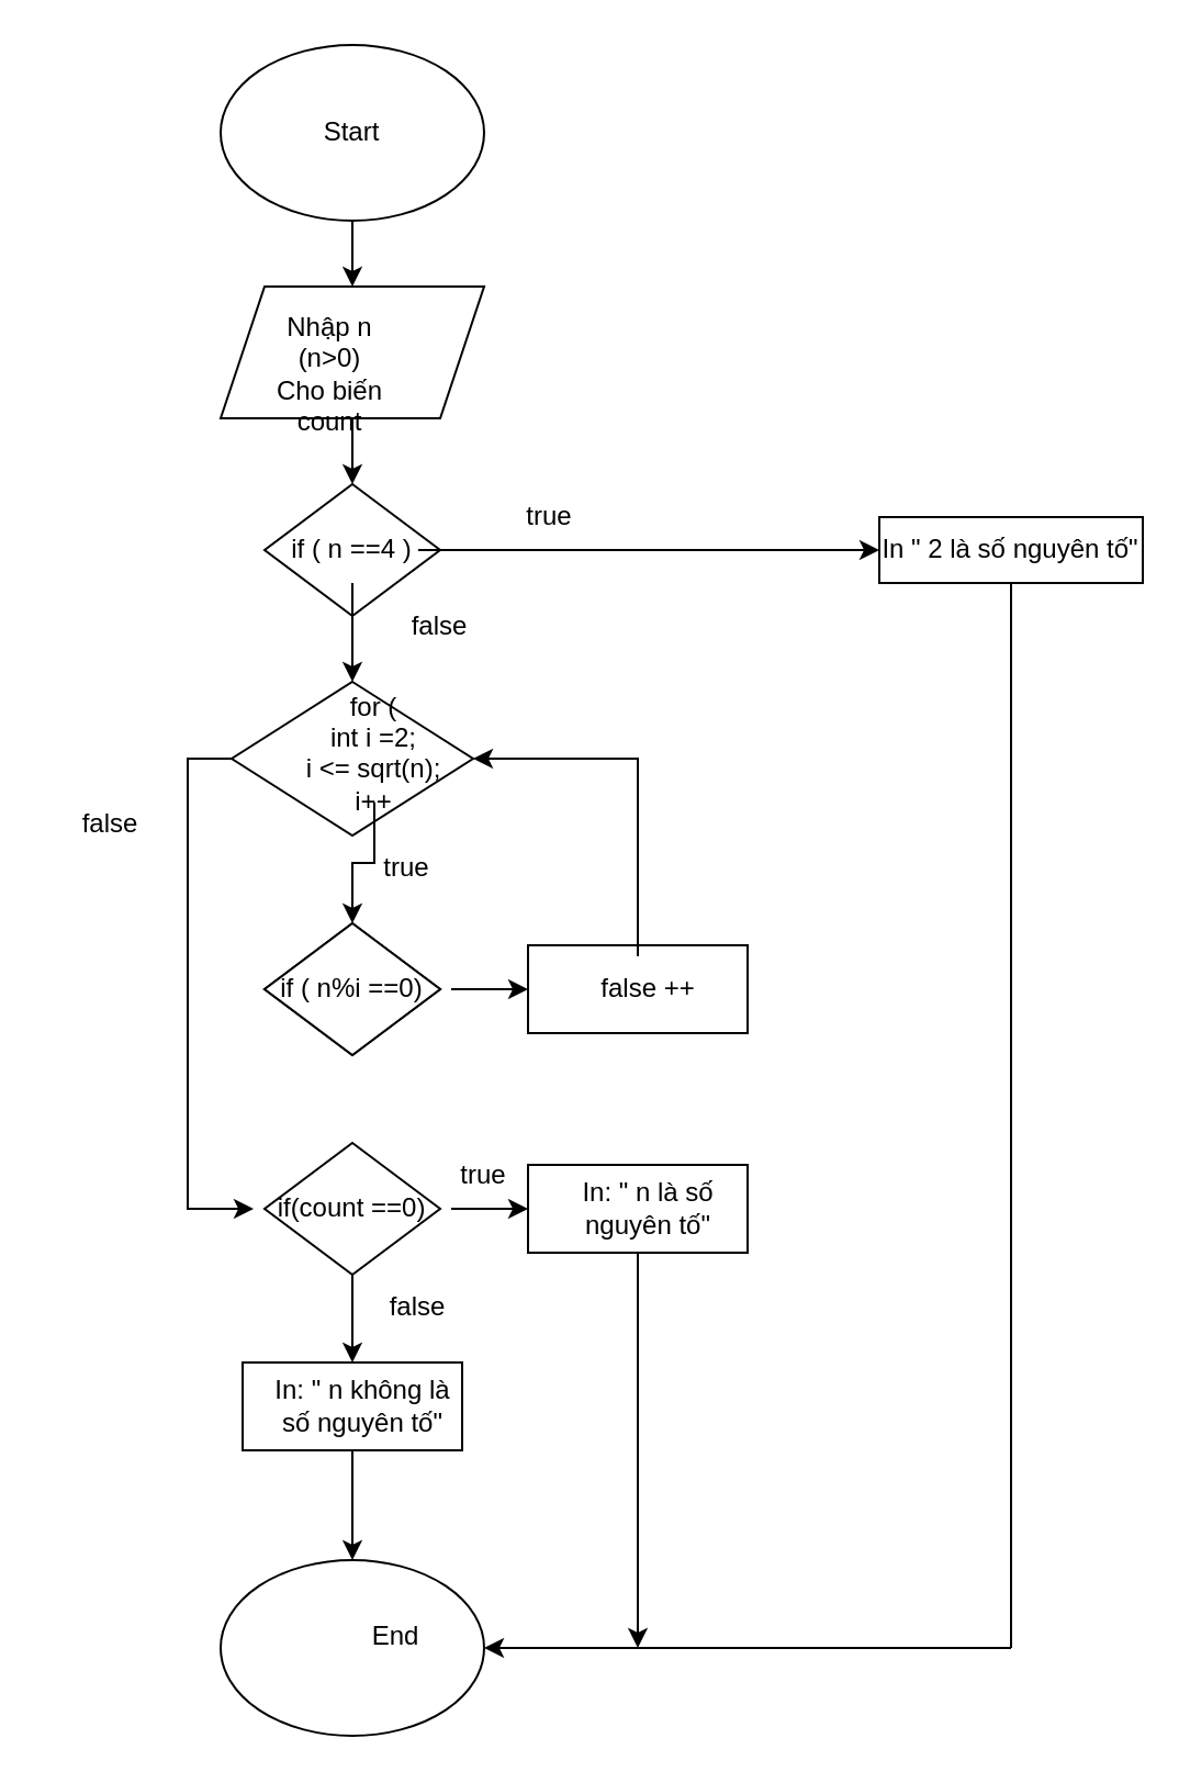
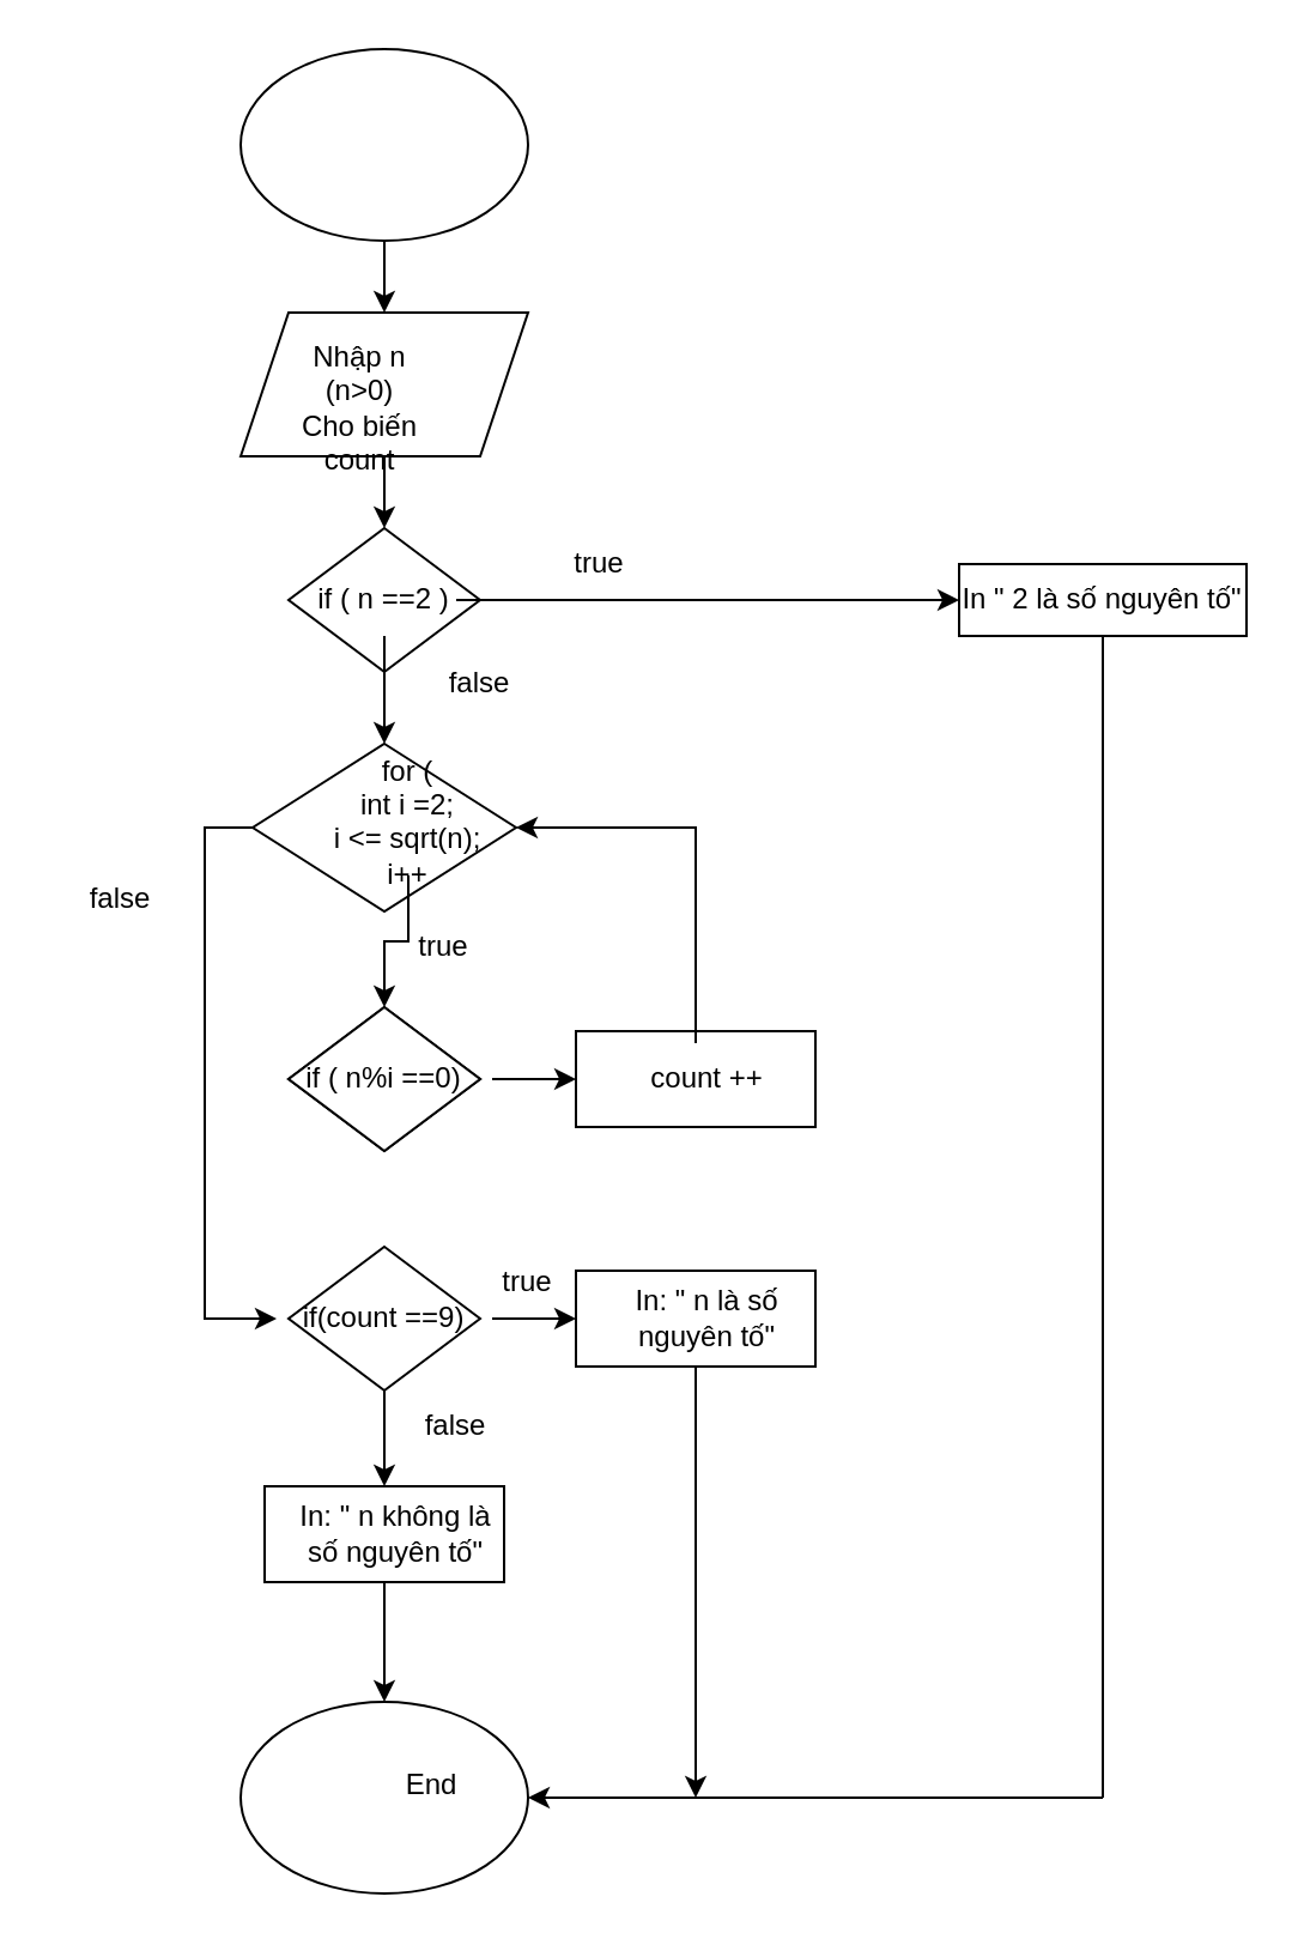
  <mxCell id="0" />
  <mxCell id="1" parent="0" />
  <mxCell id="2" style="edgeStyle=orthogonalEdgeStyle;rounded=0;orthogonalLoop=1;jettySize=auto;html=1;entryX=0.5;entryY=0;entryDx=0;entryDy=0;" edge="1" parent="1" source="3" target="8"><mxGeometry relative="1" as="geometry" /></mxCell>
  <mxCell id="3" value="" style="ellipse;whiteSpace=wrap;html=1;" vertex="1" parent="1"><mxGeometry x="100" width="120" height="80" as="geometry" y="20" /></mxCell>
- <mxCell id="4" value="Start" style="text;strokeColor=none;align=center;fillColor=none;html=1;verticalAlign=middle;whiteSpace=wrap;rounded=0;" vertex="1" parent="1"><mxGeometry x="130" y="45" width="60" height="30" as="geometry" /></mxCell>
  <mxCell id="5" value="" style="ellipse;whiteSpace=wrap;html=1;" vertex="1" parent="1"><mxGeometry x="100" y="710" width="120" height="80" as="geometry" /></mxCell>
  <mxCell id="6" value="End" style="text;strokeColor=none;align=center;fillColor=none;html=1;verticalAlign=middle;whiteSpace=wrap;rounded=0;" vertex="1" parent="1"><mxGeometry x="150" y="730" width="60" height="30" as="geometry" /></mxCell>
  <mxCell id="7" style="edgeStyle=orthogonalEdgeStyle;rounded=0;orthogonalLoop=1;jettySize=auto;html=1;entryX=0.5;entryY=0;entryDx=0;entryDy=0;" edge="1" parent="1" source="8" target="10"><mxGeometry relative="1" as="geometry" /></mxCell>
  <mxCell id="8" value="" style="shape=parallelogram;perimeter=parallelogramPerimeter;whiteSpace=wrap;html=1;fixedSize=1;" vertex="1" parent="1"><mxGeometry x="100" y="130" width="120" height="60" as="geometry" /></mxCell>
  <mxCell id="9" value="Nhập n (n&amp;gt;0)&lt;div&gt;Cho biến count&lt;/div&gt;" style="text;strokeColor=none;align=center;fillColor=none;html=1;verticalAlign=middle;whiteSpace=wrap;rounded=0;" vertex="1" parent="1"><mxGeometry x="120" y="155" width="60" height="30" as="geometry" /></mxCell>
  <mxCell id="10" value="" style="rhombus;whiteSpace=wrap;html=1;" vertex="1" parent="1"><mxGeometry x="120" y="220" width="80" height="60" as="geometry" /></mxCell>
  <mxCell id="11" style="edgeStyle=orthogonalEdgeStyle;rounded=0;orthogonalLoop=1;jettySize=auto;html=1;entryX=0;entryY=0.5;entryDx=0;entryDy=0;" edge="1" parent="1" source="13" target="14"><mxGeometry relative="1" as="geometry" /></mxCell>
  <mxCell id="12" style="edgeStyle=orthogonalEdgeStyle;rounded=0;orthogonalLoop=1;jettySize=auto;html=1;entryX=0.5;entryY=0;entryDx=0;entryDy=0;" edge="1" parent="1" source="13" target="17"><mxGeometry relative="1" as="geometry" /></mxCell>
- <mxCell id="13" value="if ( n ==4 )" style="text;strokeColor=none;align=center;fillColor=none;html=1;verticalAlign=middle;whiteSpace=wrap;rounded=0;" vertex="1" parent="1"><mxGeometry x="130" y="235" width="60" height="30" as="geometry" /></mxCell>
+ <mxCell id="13" value="if ( n ==2 )" style="text;strokeColor=none;align=center;fillColor=none;html=1;verticalAlign=middle;whiteSpace=wrap;rounded=0;" vertex="1" parent="1"><mxGeometry x="130" y="235" width="60" height="30" as="geometry" /></mxCell>
  <mxCell id="14" value="" style="rounded=0;whiteSpace=wrap;html=1;" vertex="1" parent="1"><mxGeometry x="400" y="235" width="120" height="30" as="geometry" /></mxCell>
  <mxCell id="15" value="In &quot; 2 là số nguyên tố&quot;" style="text;strokeColor=none;align=center;fillColor=none;html=1;verticalAlign=middle;whiteSpace=wrap;rounded=0;" vertex="1" parent="1"><mxGeometry x="400" y="235" width="120" height="30" as="geometry" /></mxCell>
  <mxCell id="16" style="edgeStyle=orthogonalEdgeStyle;rounded=0;orthogonalLoop=1;jettySize=auto;html=1;exitX=0;exitY=0.5;exitDx=0;exitDy=0;entryX=0;entryY=0.5;entryDx=0;entryDy=0;" edge="1" parent="1" source="17" target="33"><mxGeometry relative="1" as="geometry" /></mxCell>
  <mxCell id="17" value="" style="rhombus;whiteSpace=wrap;html=1;" vertex="1" parent="1"><mxGeometry x="105" y="310" width="110" height="70" as="geometry" /></mxCell>
  <mxCell id="18" style="edgeStyle=orthogonalEdgeStyle;rounded=0;orthogonalLoop=1;jettySize=auto;html=1;entryX=0.5;entryY=0;entryDx=0;entryDy=0;" edge="1" parent="1" source="19" target="27"><mxGeometry relative="1" as="geometry" /></mxCell>
  <mxCell id="19" value="for (&lt;div&gt;int i =2;&lt;/div&gt;&lt;div&gt;i &amp;lt;= sqrt(n);&lt;br&gt;i++&lt;br&gt;&lt;br&gt;&lt;/div&gt;" style="text;strokeColor=none;align=center;fillColor=none;html=1;verticalAlign=middle;whiteSpace=wrap;rounded=0;" vertex="1" parent="1"><mxGeometry x="130" y="335" width="80" height="30" as="geometry" /></mxCell>
  <mxCell id="20" value="" style="rhombus;whiteSpace=wrap;html=1;" vertex="1" parent="1"><mxGeometry x="120" y="420" width="80" height="60" as="geometry" /></mxCell>
  <mxCell id="21" value="if ( n%i ==0)" style="text;strokeColor=none;align=center;fillColor=none;html=1;verticalAlign=middle;whiteSpace=wrap;rounded=0;" vertex="1" parent="1"><mxGeometry x="115" y="435" width="90" height="30" as="geometry" /></mxCell>
  <mxCell id="22" value="" style="rounded=0;whiteSpace=wrap;html=1;" vertex="1" parent="1"><mxGeometry x="240" y="430" width="100" height="40" as="geometry" /></mxCell>
  <mxCell id="23" style="edgeStyle=orthogonalEdgeStyle;rounded=0;orthogonalLoop=1;jettySize=auto;html=1;entryX=1;entryY=0.5;entryDx=0;entryDy=0;" edge="1" parent="1" source="24" target="17"><mxGeometry relative="1" as="geometry"><Array as="points"><mxPoint x="290" y="345" /></Array></mxGeometry></mxCell>
- <mxCell id="24" value="false ++" style="text;strokeColor=none;align=center;fillColor=none;html=1;verticalAlign=middle;whiteSpace=wrap;rounded=0;" vertex="1" parent="1"><mxGeometry x="250" y="435" width="90" height="30" as="geometry" /></mxCell>
+ <mxCell id="24" value="count ++" style="text;strokeColor=none;align=center;fillColor=none;html=1;verticalAlign=middle;whiteSpace=wrap;rounded=0;" vertex="1" parent="1"><mxGeometry x="250" y="435" width="90" height="30" as="geometry" /></mxCell>
  <mxCell id="25" value="" style="endArrow=none;html=1;rounded=0;entryX=0.5;entryY=1;entryDx=0;entryDy=0;" edge="1" parent="1" target="15"><mxGeometry width="50" height="50" relative="1" as="geometry"><mxPoint x="460" y="750" as="sourcePoint" /><mxPoint x="260" y="470" as="targetPoint" /></mxGeometry></mxCell>
  <mxCell id="26" value="" style="endArrow=classic;html=1;rounded=0;entryX=1;entryY=0.5;entryDx=0;entryDy=0;" edge="1" parent="1" target="5"><mxGeometry width="50" height="50" relative="1" as="geometry"><mxPoint x="460" y="750" as="sourcePoint" /><mxPoint x="260" y="470" as="targetPoint" /></mxGeometry></mxCell>
  <mxCell id="27" value="" style="rhombus;whiteSpace=wrap;html=1;" vertex="1" parent="1"><mxGeometry x="120" y="420" width="80" height="60" as="geometry" /></mxCell>
  <mxCell id="28" style="edgeStyle=orthogonalEdgeStyle;rounded=0;orthogonalLoop=1;jettySize=auto;html=1;entryX=0;entryY=0.5;entryDx=0;entryDy=0;" edge="1" parent="1" source="29" target="22"><mxGeometry relative="1" as="geometry" /></mxCell>
  <mxCell id="29" value="if ( n%i ==0)" style="text;strokeColor=none;align=center;fillColor=none;html=1;verticalAlign=middle;whiteSpace=wrap;rounded=0;" vertex="1" parent="1"><mxGeometry x="115" y="435" width="90" height="30" as="geometry" /></mxCell>
  <mxCell id="30" style="edgeStyle=orthogonalEdgeStyle;rounded=0;orthogonalLoop=1;jettySize=auto;html=1;entryX=0.5;entryY=0;entryDx=0;entryDy=0;" edge="1" parent="1" source="31" target="35"><mxGeometry relative="1" as="geometry" /></mxCell>
  <mxCell id="31" value="" style="rhombus;whiteSpace=wrap;html=1;" vertex="1" parent="1"><mxGeometry x="120" y="520" width="80" height="60" as="geometry" /></mxCell>
  <mxCell id="32" style="edgeStyle=orthogonalEdgeStyle;rounded=0;orthogonalLoop=1;jettySize=auto;html=1;entryX=0;entryY=0.5;entryDx=0;entryDy=0;" edge="1" parent="1" source="33" target="38"><mxGeometry relative="1" as="geometry" /></mxCell>
- <mxCell id="33" value="if(count ==0)" style="text;strokeColor=none;align=center;fillColor=none;html=1;verticalAlign=middle;whiteSpace=wrap;rounded=0;" vertex="1" parent="1"><mxGeometry x="115" y="535" width="90" height="30" as="geometry" /></mxCell>
+ <mxCell id="33" value="if(count ==9)" style="text;strokeColor=none;align=center;fillColor=none;html=1;verticalAlign=middle;whiteSpace=wrap;rounded=0;" vertex="1" parent="1"><mxGeometry x="115" y="535" width="90" height="30" as="geometry" /></mxCell>
  <mxCell id="34" style="edgeStyle=orthogonalEdgeStyle;rounded=0;orthogonalLoop=1;jettySize=auto;html=1;entryX=0.5;entryY=0;entryDx=0;entryDy=0;" edge="1" parent="1" source="35" target="5"><mxGeometry relative="1" as="geometry" /></mxCell>
  <mxCell id="35" value="" style="rounded=0;whiteSpace=wrap;html=1;" vertex="1" parent="1"><mxGeometry x="110" y="620" width="100" height="40" as="geometry" /></mxCell>
  <mxCell id="36" value="In: &quot; n không là số nguyên tố&quot;" style="text;strokeColor=none;align=center;fillColor=none;html=1;verticalAlign=middle;whiteSpace=wrap;rounded=0;" vertex="1" parent="1"><mxGeometry x="120" y="625" width="90" height="30" as="geometry" /></mxCell>
  <mxCell id="37" style="edgeStyle=orthogonalEdgeStyle;rounded=0;orthogonalLoop=1;jettySize=auto;html=1;" edge="1" parent="1" source="38"><mxGeometry relative="1" as="geometry"><mxPoint x="290" y="750" as="targetPoint" /></mxGeometry></mxCell>
  <mxCell id="38" value="" style="rounded=0;whiteSpace=wrap;html=1;" vertex="1" parent="1"><mxGeometry x="240" y="530" width="100" height="40" as="geometry" /></mxCell>
  <mxCell id="39" value="In: &quot; n là số nguyên tố&quot;" style="text;strokeColor=none;align=center;fillColor=none;html=1;verticalAlign=middle;whiteSpace=wrap;rounded=0;" vertex="1" parent="1"><mxGeometry x="250" y="535" width="90" height="30" as="geometry" /></mxCell>
  <mxCell id="40" value="true" style="text;strokeColor=none;align=center;fillColor=none;html=1;verticalAlign=middle;whiteSpace=wrap;rounded=0;" vertex="1" parent="1"><mxGeometry x="220" y="220" width="60" height="30" as="geometry" /></mxCell>
  <mxCell id="41" value="false" style="text;strokeColor=none;align=center;fillColor=none;html=1;verticalAlign=middle;whiteSpace=wrap;rounded=0;" vertex="1" parent="1"><mxGeometry x="170" y="270" width="60" height="30" as="geometry" /></mxCell>
  <mxCell id="42" value="false" style="text;strokeColor=none;align=center;fillColor=none;html=1;verticalAlign=middle;whiteSpace=wrap;rounded=0;" vertex="1" parent="1"><mxGeometry x="20" y="360" width="60" height="30" as="geometry" /></mxCell>
  <mxCell id="43" value="true" style="text;strokeColor=none;align=center;fillColor=none;html=1;verticalAlign=middle;whiteSpace=wrap;rounded=0;" vertex="1" parent="1"><mxGeometry x="155" y="380" width="60" height="30" as="geometry" /></mxCell>
  <mxCell id="44" value="true" style="text;strokeColor=none;align=center;fillColor=none;html=1;verticalAlign=middle;whiteSpace=wrap;rounded=0;" vertex="1" parent="1"><mxGeometry x="190" y="520" width="60" height="30" as="geometry" /></mxCell>
  <mxCell id="45" value="false" style="text;strokeColor=none;align=center;fillColor=none;html=1;verticalAlign=middle;whiteSpace=wrap;rounded=0;" vertex="1" parent="1"><mxGeometry x="160" y="580" width="60" height="30" as="geometry" /></mxCell>
